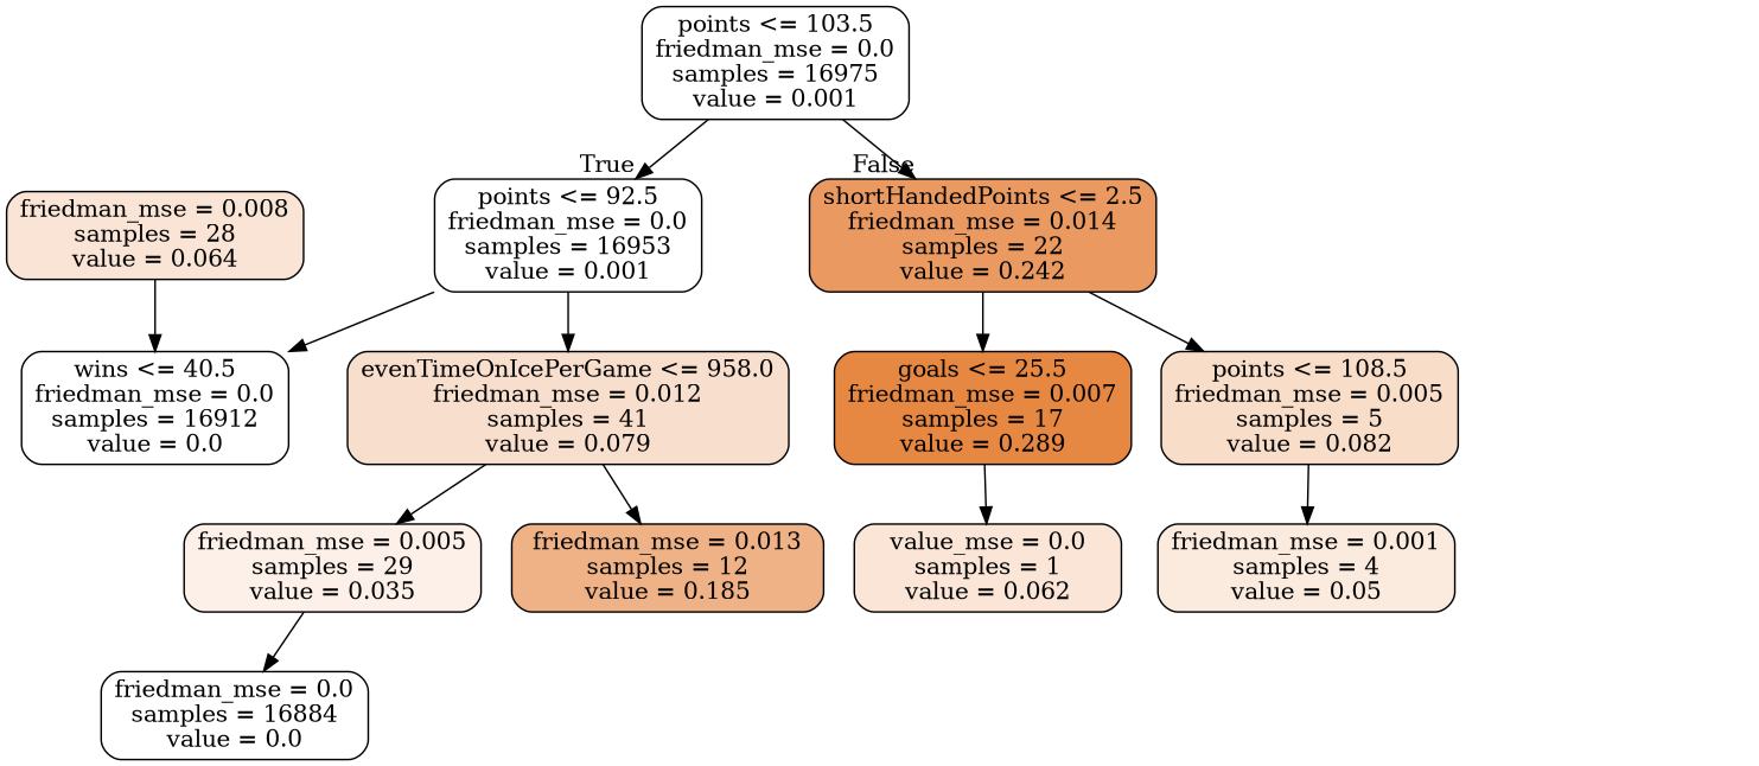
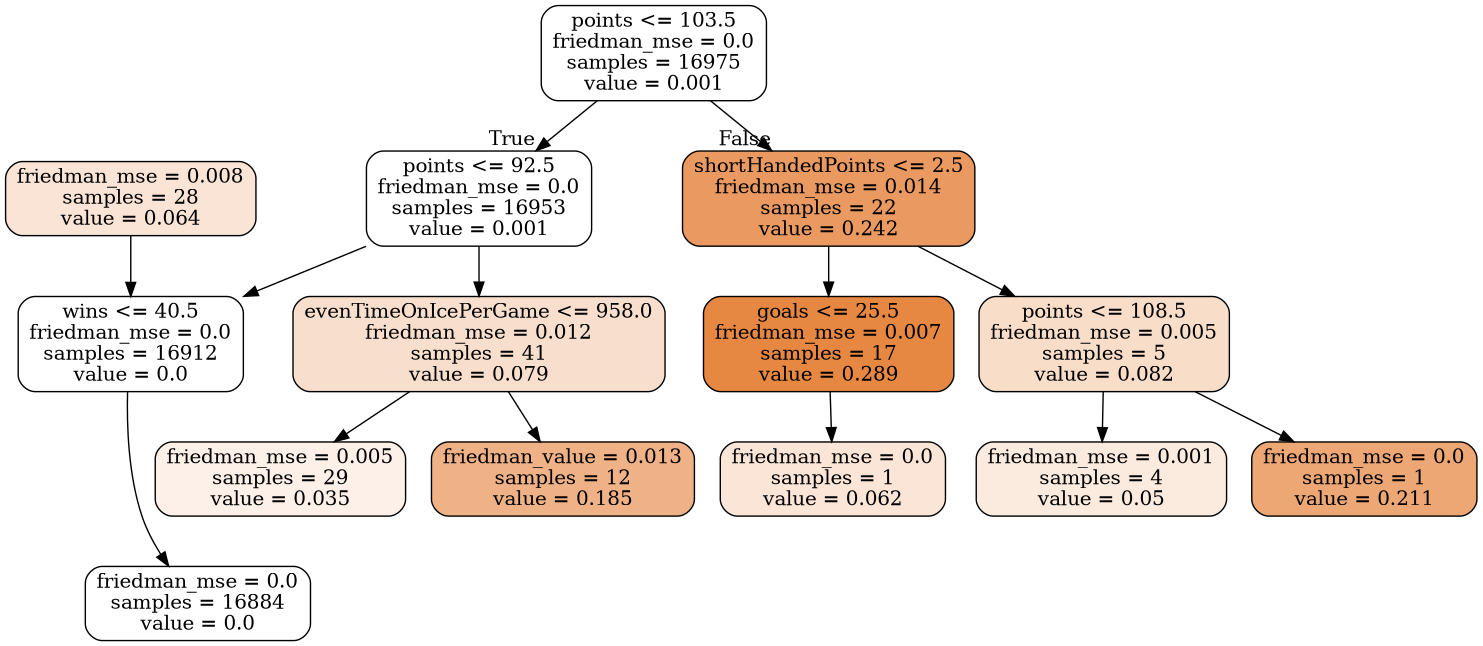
  digraph {
    fontname="DejaVu Serif"
    node [color=black fillcolor="#ffffff" fontname="DejaVu Serif" shape=box style="filled, rounded"]
    edge [fontname="DejaVu Serif"]
    n1 [label="points <= 103.5\nfriedman_mse = 0.0\nsamples = 16975\nvalue = 0.001"]
    n2 [label="points <= 92.5\nfriedman_mse = 0.0\nsamples = 16953\nvalue = 0.001"]
    n3 [fillcolor="#ea9a61" label="shortHandedPoints <= 2.5\nfriedman_mse = 0.014\nsamples = 22\nvalue = 0.242"]
    n4 [label="wins <= 40.5\nfriedman_mse = 0.0\nsamples = 16912\nvalue = 0.0"]
    n5 [fillcolor="#f8decc" label="evenTimeOnIcePerGame <= 958.0\nfriedman_mse = 0.012\nsamples = 41\nvalue = 0.079"]
    n6 [fillcolor="#e68742" label="goals <= 25.5\nfriedman_mse = 0.007\nsamples = 17\nvalue = 0.289"]
    n7 [fillcolor="#f8ddc9" label="points <= 108.5\nfriedman_mse = 0.005\nsamples = 5\nvalue = 0.082"]
    n8 [label="friedman_mse = 0.0\nsamples = 16884\nvalue = 0.0"]
    n9 [fillcolor="#fcf0e8" label="friedman_mse = 0.005\nsamples = 29\nvalue = 0.035"]
-   n10 [fillcolor="#efb287" label="friedman_mse = 0.013\nsamples = 12\nvalue = 0.185"]
+   n10 [fillcolor="#efb287" label="friedman_value = 0.013\nsamples = 12\nvalue = 0.185"]
    n11 [fillcolor="#f9e4d5" label="friedman_mse = 0.008\nsamples = 28\nvalue = 0.064"]
-   n12 [fillcolor="#fae5d7" label="value_mse = 0.0\nsamples = 1\nvalue = 0.062"]
+   n12 [fillcolor="#fae5d7" label="friedman_mse = 0.0\nsamples = 1\nvalue = 0.062"]
    n13 [fillcolor="#fbeade" label="friedman_mse = 0.001\nsamples = 4\nvalue = 0.05"]
+   n14 [fillcolor="#eda775" label="friedman_mse = 0.0\nsamples = 1\nvalue = 0.211"]
    n1 -> n2 [headlabel=True labelangle=45 labeldistance=2.5]
    n1 -> n3 [headlabel=False labelangle=-45 labeldistance=2.5]
    n2 -> n4
    n2 -> n5
    n3 -> n6
    n3 -> n7
-   n9 -> n8
+   n4 -> n8
    n5 -> n9
    n5 -> n10
    n6 -> n12
    n7 -> n13
+   n7 -> n14
    n11 -> n4
  }
